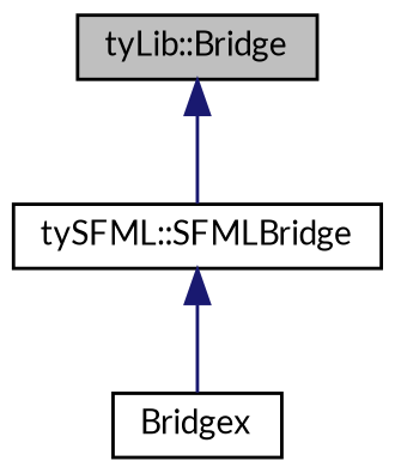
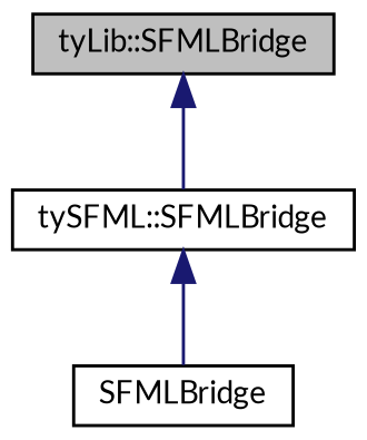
  digraph {
    fontname=Lato
    node [color=black fillcolor=white fontname=Lato fontsize=10 shape=record style=filled]
    edge [color=midnightblue dir=back fontname=Lato fontsize=10 labelfontname=Helvetica labelfontsize=10 style=solid]
-   n1 [fillcolor=grey75 fontcolor=black height=0.2 label="tyLib::Bridge" width=0.4]
+   n1 [fillcolor=grey75 fontcolor=black height=0.2 label="tyLib::SFMLBridge" width=0.4]
    n2 [height=0.2 label="tySFML::SFMLBridge" width=0.4]
-   n3 [height=0.2 label=Bridgex width=0.4]
+   n3 [height=0.2 label=SFMLBridge width=0.4]
    n1 -> n2
    n2 -> n3
  }
